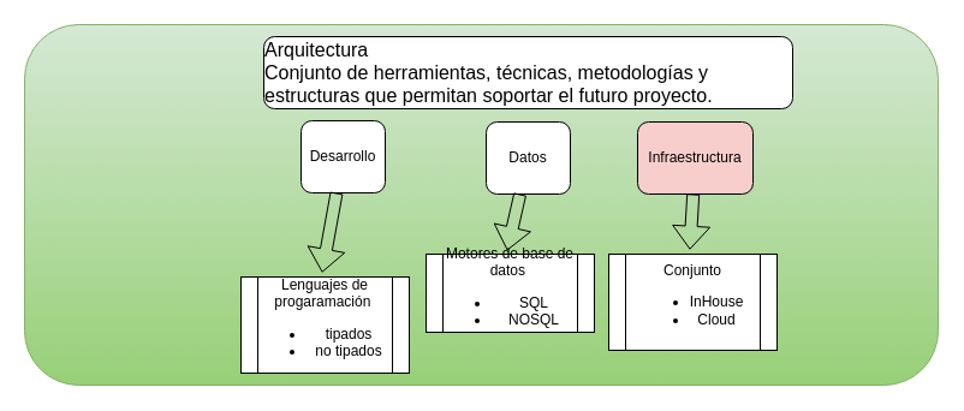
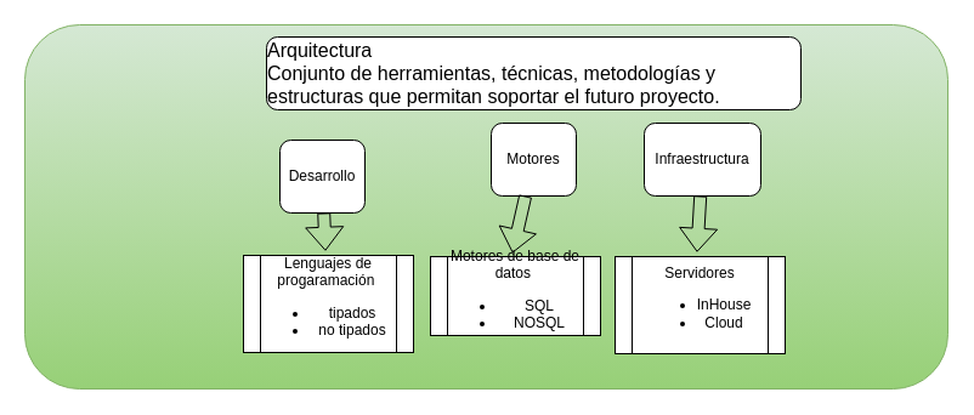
  <mxCell id="0" />
  <mxCell id="1" parent="0" />
  <mxCell id="2" value="" style="rounded=1;whiteSpace=wrap;html=1;fillColor=#d5e8d4;gradientColor=#97d077;strokeColor=#82b366;" vertex="1" parent="1"><mxGeometry x="20" y="20" width="760" height="300" as="geometry" /></mxCell>
  <mxCell id="3" value="&lt;div style=&quot;text-align: left; font-size: 16px;&quot;&gt;&lt;span style=&quot;background-color: initial;&quot;&gt;&lt;font style=&quot;font-size: 16px;&quot;&gt;Arquitectura&lt;/font&gt;&lt;/span&gt;&lt;/div&gt;&lt;font style=&quot;font-size: 16px;&quot;&gt;&lt;div style=&quot;text-align: left;&quot;&gt;&lt;span style=&quot;background-color: initial;&quot;&gt;Conjunto de herramientas, técnicas, metodologías y estructuras que permitan soportar el futuro proyecto.&lt;/span&gt;&lt;/div&gt;&lt;/font&gt;" style="rounded=1;whiteSpace=wrap;html=1;" vertex="1" parent="1"><mxGeometry x="219" y="30" width="440" height="60" as="geometry" /></mxCell>
- <mxCell id="4" value="Desarrollo" style="rounded=1;whiteSpace=wrap;html=1;" vertex="1" parent="1"><mxGeometry x="250" y="100" width="70" height="60" as="geometry" /></mxCell>
- <mxCell id="5" value="Lenguajes de progaramación&amp;nbsp;&lt;br&gt;&lt;ul&gt;&lt;li&gt;tipados&lt;/li&gt;&lt;li&gt;no tipados&lt;/li&gt;&lt;/ul&gt;" style="shape=process;whiteSpace=wrap;html=1;backgroundOutline=1;" vertex="1" parent="1"><mxGeometry x="200" y="230" width="140" height="80" as="geometry" /></mxCell>
+ <mxCell id="4" value="Desarrollo" style="rounded=1;whiteSpace=wrap;html=1;" vertex="1" parent="1"><mxGeometry x="230" y="115" width="70" height="60" as="geometry" /></mxCell>
+ <mxCell id="5" value="Lenguajes de progaramación&amp;nbsp;&lt;br&gt;&lt;ul&gt;&lt;li&gt;tipados&lt;/li&gt;&lt;li&gt;no tipados&lt;/li&gt;&lt;/ul&gt;" style="shape=process;whiteSpace=wrap;html=1;backgroundOutline=1;" vertex="1" parent="1"><mxGeometry x="200" y="210" width="140" height="80" as="geometry" /></mxCell>
  <mxCell id="6" value="" style="shape=flexArrow;endArrow=classic;html=1;rounded=0;entryX=0.482;entryY=-0.047;entryDx=0;entryDy=0;entryPerimeter=0;" edge="1" parent="1" source="4" target="5"><mxGeometry width="50" height="50" relative="1" as="geometry"><mxPoint x="240" y="180" as="sourcePoint" /><mxPoint x="290" y="130" as="targetPoint" /></mxGeometry></mxCell>
- <mxCell id="7" value="Datos" style="rounded=1;whiteSpace=wrap;html=1;" vertex="1" parent="1"><mxGeometry x="404" y="101" width="70" height="60" as="geometry" /></mxCell>
+ <mxCell id="7" value="Motores" style="rounded=1;whiteSpace=wrap;html=1;" vertex="1" parent="1"><mxGeometry x="404" y="101" width="70" height="60" as="geometry" /></mxCell>
  <mxCell id="8" value="Motores de base de datos&amp;nbsp;&lt;br&gt;&lt;ul&gt;&lt;li&gt;SQL&lt;/li&gt;&lt;li&gt;NOSQL&lt;/li&gt;&lt;/ul&gt;" style="shape=process;whiteSpace=wrap;html=1;backgroundOutline=1;" vertex="1" parent="1"><mxGeometry x="354" y="211" width="140" height="65" as="geometry" /></mxCell>
  <mxCell id="9" value="" style="shape=flexArrow;endArrow=classic;html=1;rounded=0;entryX=0.482;entryY=-0.047;entryDx=0;entryDy=0;entryPerimeter=0;" edge="1" parent="1" source="7" target="8"><mxGeometry width="50" height="50" relative="1" as="geometry"><mxPoint x="394" y="181" as="sourcePoint" /><mxPoint x="444" y="131" as="targetPoint" /></mxGeometry></mxCell>
- <mxCell id="10" value="Infraestructura" style="rounded=1;whiteSpace=wrap;html=1;fillColor=#f8cecc;" vertex="1" parent="1"><mxGeometry x="530" y="101" width="96" height="60" as="geometry" /></mxCell>
- <mxCell id="11" value="Conjunto&lt;br&gt;&lt;ul&gt;&lt;li&gt;InHouse&lt;/li&gt;&lt;li&gt;Cloud&lt;/li&gt;&lt;/ul&gt;" style="shape=process;whiteSpace=wrap;html=1;backgroundOutline=1;" vertex="1" parent="1"><mxGeometry x="506" y="211" width="140" height="80" as="geometry" /></mxCell>
+ <mxCell id="10" value="Infraestructura" style="rounded=1;whiteSpace=wrap;html=1;" vertex="1" parent="1"><mxGeometry x="530" y="101" width="96" height="60" as="geometry" /></mxCell>
+ <mxCell id="11" value="Servidores&lt;br&gt;&lt;ul&gt;&lt;li&gt;InHouse&lt;/li&gt;&lt;li&gt;Cloud&lt;/li&gt;&lt;/ul&gt;" style="shape=process;whiteSpace=wrap;html=1;backgroundOutline=1;" vertex="1" parent="1"><mxGeometry x="506" y="211" width="140" height="80" as="geometry" /></mxCell>
  <mxCell id="12" value="" style="shape=flexArrow;endArrow=classic;html=1;rounded=0;entryX=0.482;entryY=-0.047;entryDx=0;entryDy=0;entryPerimeter=0;" edge="1" parent="1" source="10" target="11"><mxGeometry width="50" height="50" relative="1" as="geometry"><mxPoint x="546" y="181" as="sourcePoint" /><mxPoint x="596" y="131" as="targetPoint" /></mxGeometry></mxCell>
